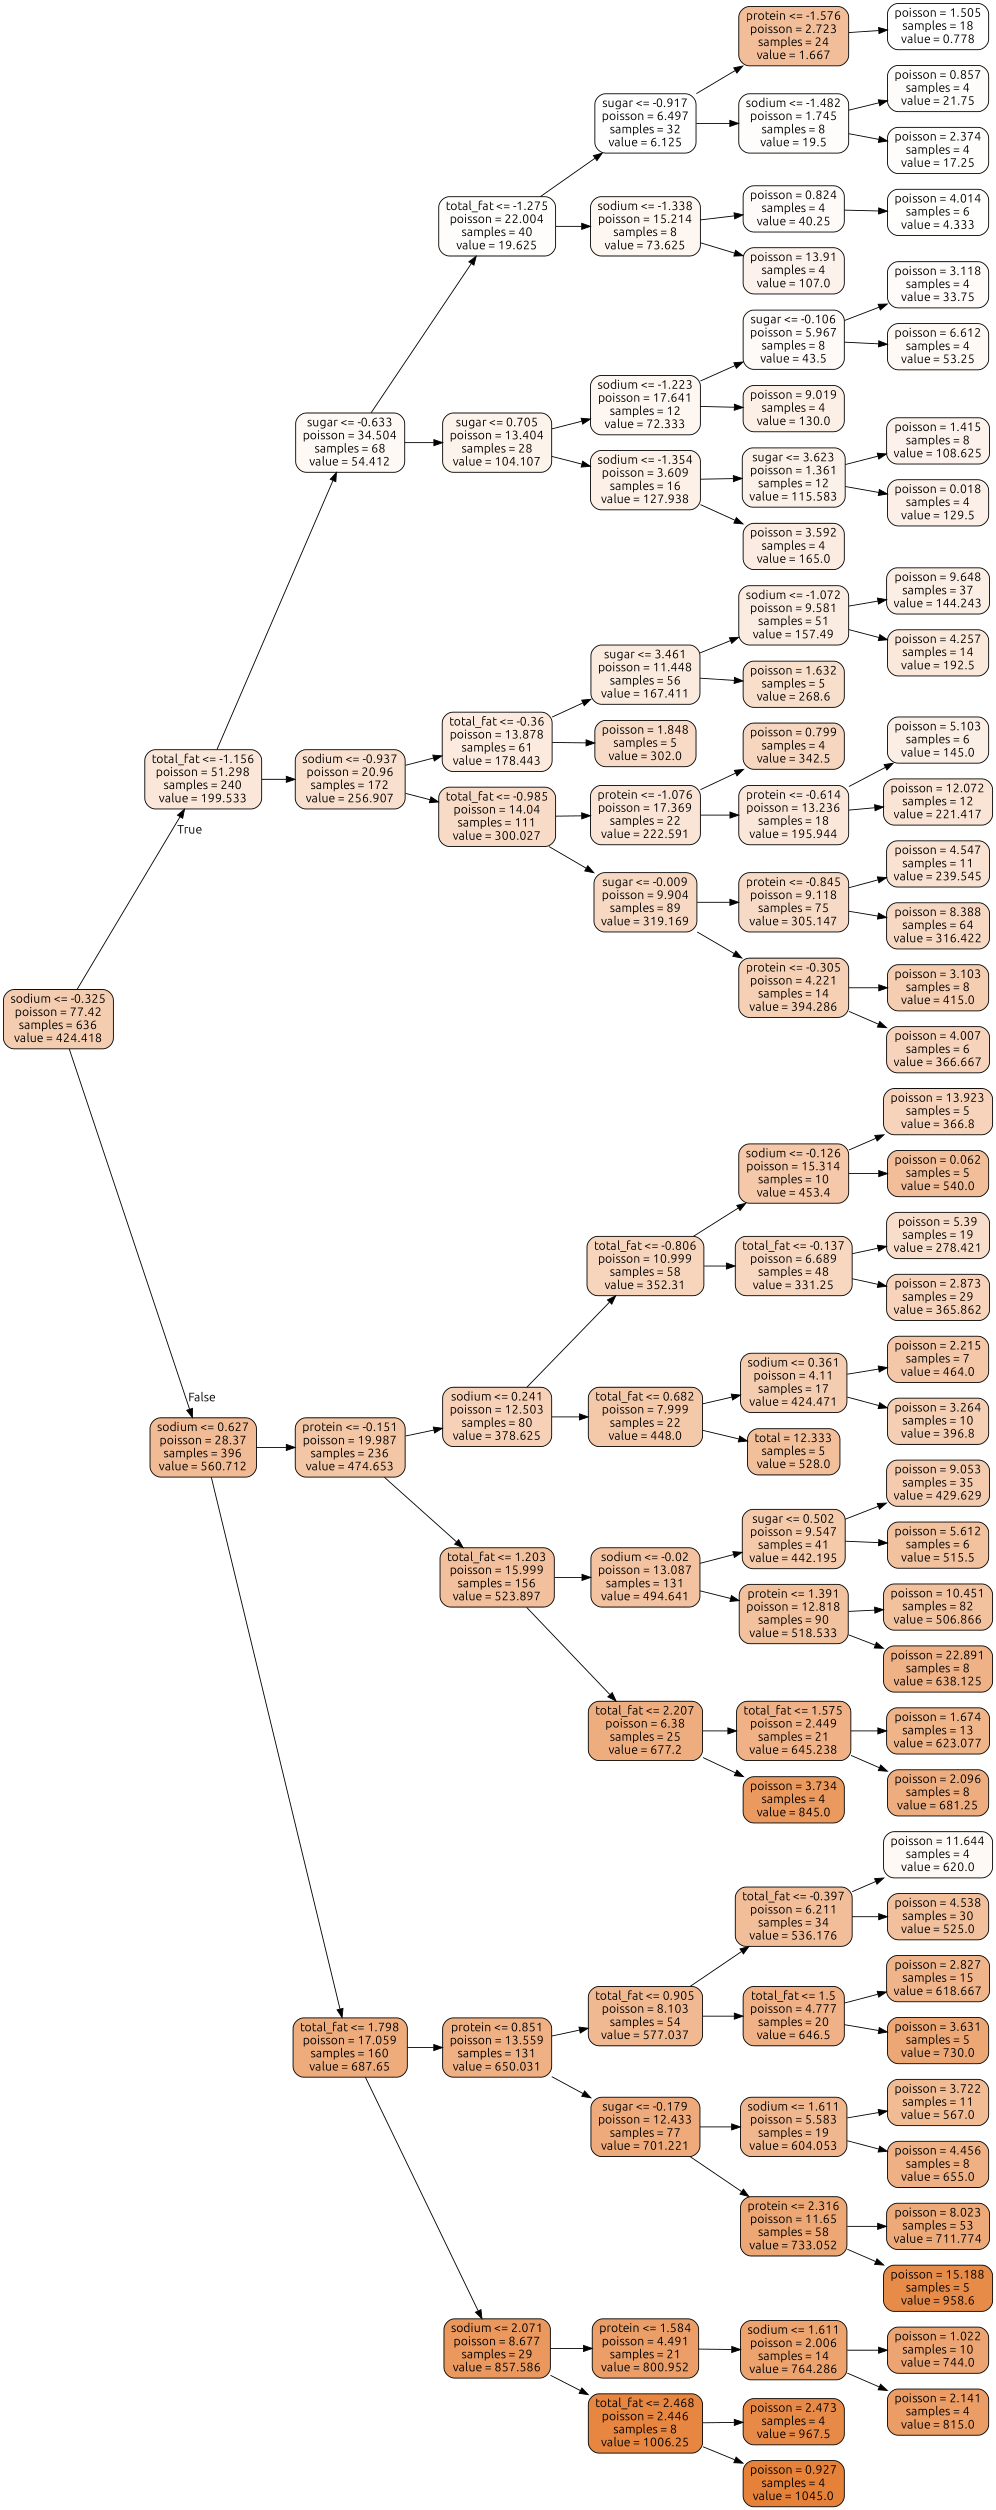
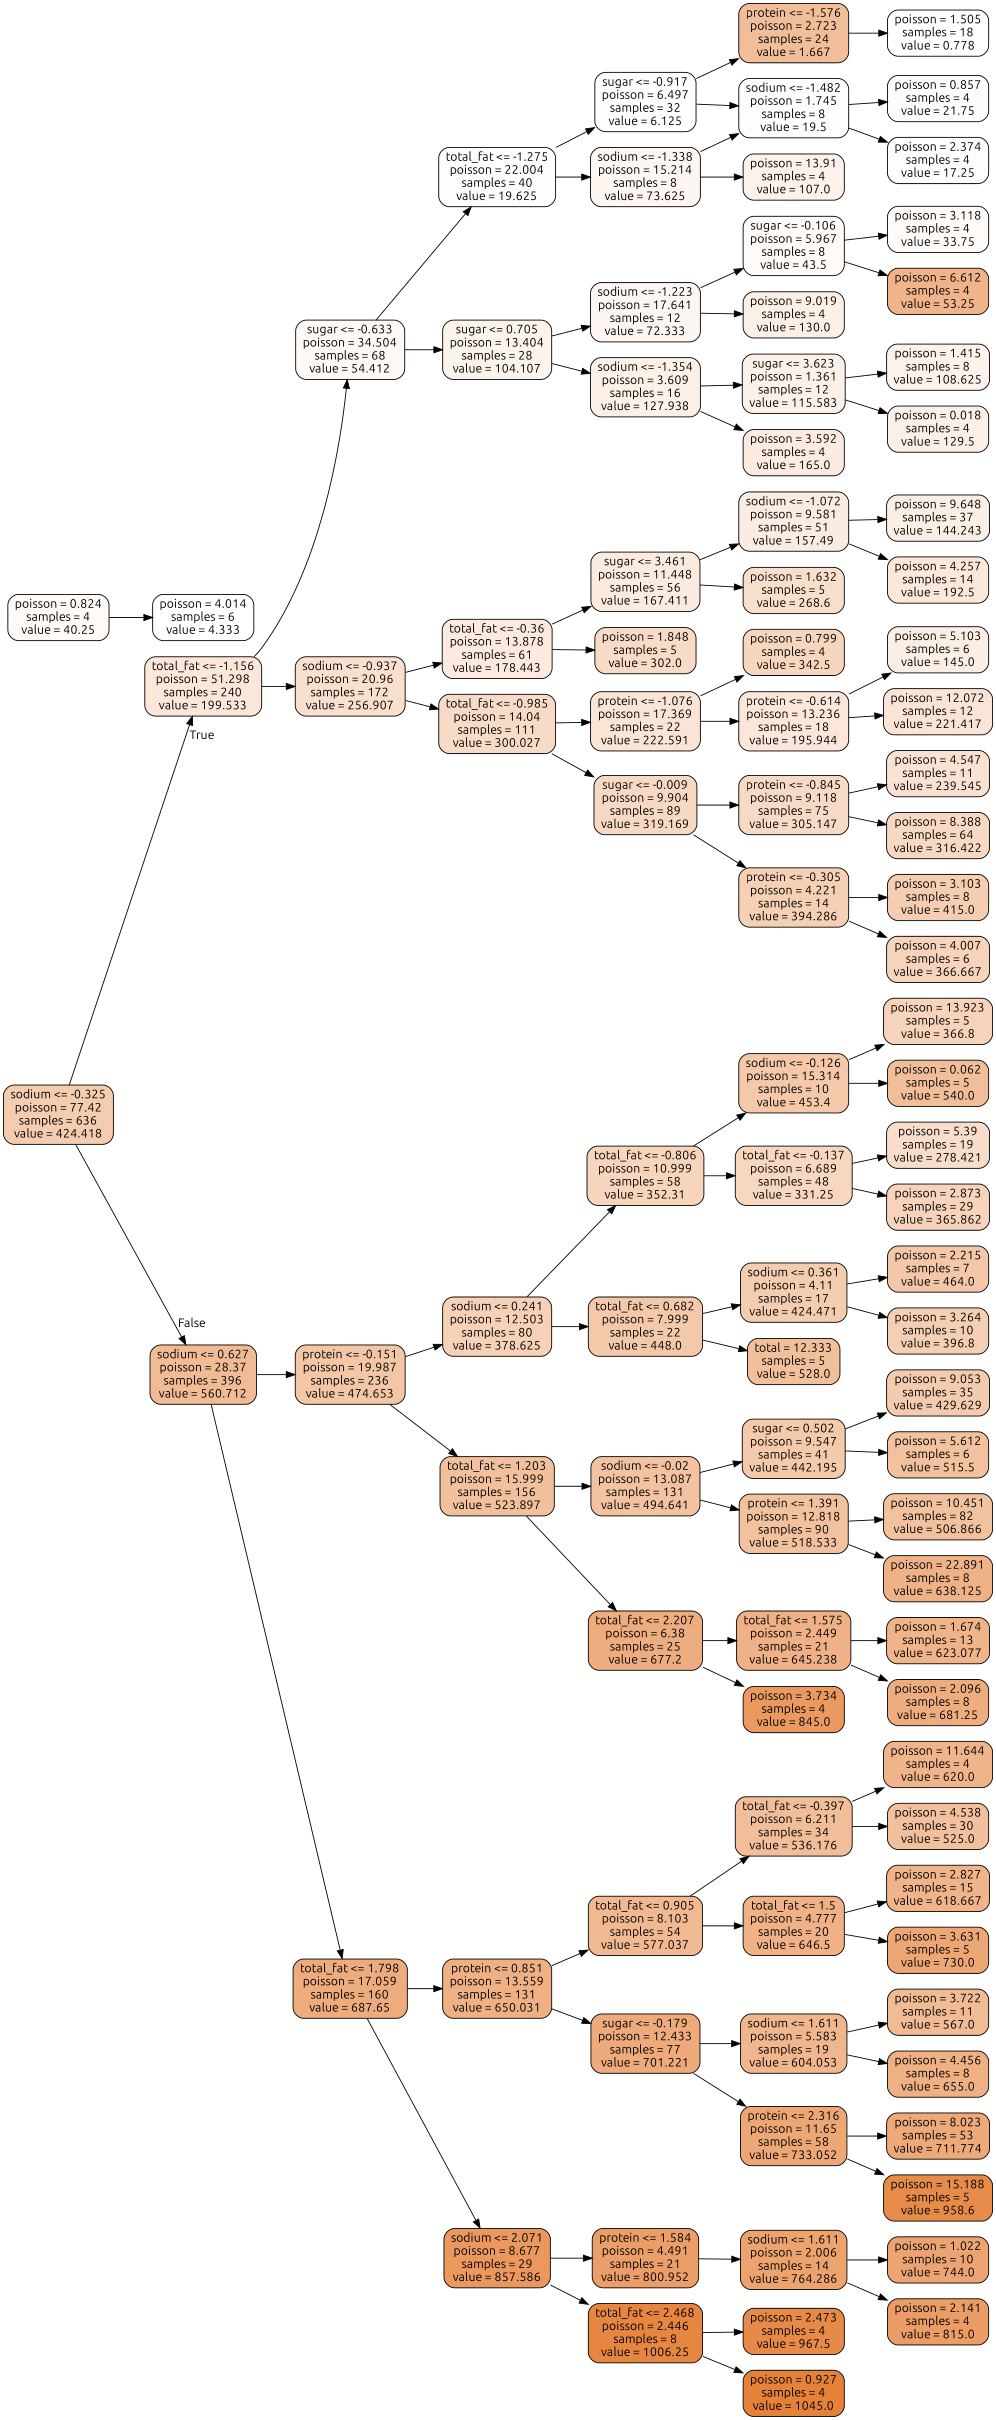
  digraph {
    fontname=Ubuntu
    rankdir=LR
    node [color=black fillcolor="#f2be99" fontname=Ubuntu shape=box style="filled, rounded"]
    edge [fontname=Ubuntu]
    n1 [fillcolor="#f4ccaf" label="sodium <= -0.325\npoisson = 77.42\nsamples = 636\nvalue = 424.418"]
    n2 [fillcolor="#fae7d9" label="total_fat <= -1.156\npoisson = 51.298\nsamples = 240\nvalue = 199.533"]
    n3 [fillcolor="#f1bb95" label="sodium <= 0.627\npoisson = 28.37\nsamples = 396\nvalue = 560.712"]
    n4 [fillcolor="#fef9f5" label="sugar <= -0.633\npoisson = 34.504\nsamples = 68\nvalue = 54.412"]
    n5 [fillcolor="#f9e0ce" label="sodium <= -0.937\npoisson = 20.96\nsamples = 172\nvalue = 256.907"]
    n6 [fillcolor="#f3c6a5" label="protein <= -0.151\npoisson = 19.987\nsamples = 236\nvalue = 474.653"]
    n7 [fillcolor="#eeac7d" label="total_fat <= 1.798\npoisson = 17.059\nsamples = 160\nvalue = 687.65"]
    n8 [fillcolor="#fffdfb" label="total_fat <= -1.275\npoisson = 22.004\nsamples = 40\nvalue = 19.625"]
    n9 [fillcolor="#fcf3eb" label="sugar <= 0.705\npoisson = 13.404\nsamples = 28\nvalue = 104.107"]
    n10 [fillcolor="#fbeadd" label="total_fat <= -0.36\npoisson = 13.878\nsamples = 61\nvalue = 178.443"]
    n11 [fillcolor="#f8dbc6" label="total_fat <= -0.985\npoisson = 14.04\nsamples = 111\nvalue = 300.027"]
    n12 [fillcolor="#fffefe" label="sugar <= -0.917\npoisson = 6.497\nsamples = 32\nvalue = 6.125"]
    n13 [fillcolor="#fdf6f1" label="sodium <= -1.338\npoisson = 15.214\nsamples = 8\nvalue = 73.625"]
    n14 [fillcolor="#fdf6f1" label="sodium <= -1.223\npoisson = 17.641\nsamples = 12\nvalue = 72.333"]
    n15 [fillcolor="#fcf0e7" label="sodium <= -1.354\npoisson = 3.609\nsamples = 16\nvalue = 127.938"]
    n16 [label="protein <= -1.576\npoisson = 2.723\nsamples = 24\nvalue = 1.667"]
    n17 [fillcolor="#fffdfb" label="sodium <= -1.482\npoisson = 1.745\nsamples = 8\nvalue = 19.5"]
    n18 [fillcolor="#fefaf8" label="poisson = 0.824\nsamples = 4\nvalue = 40.25"]
    n19 [fillcolor="#fcf2eb" label="poisson = 13.91\nsamples = 4\nvalue = 107.0"]
    n20 [fillcolor="#ffffff" label="poisson = 1.505\nsamples = 18\nvalue = 0.778"]
    n21 [fillcolor="#fefcfb" label="poisson = 0.857\nsamples = 4\nvalue = 21.75"]
    n22 [fillcolor="#fffdfc" label="poisson = 2.374\nsamples = 4\nvalue = 17.25"]
    n23 [fillcolor="#fffffe" label="poisson = 4.014\nsamples = 6\nvalue = 4.333"]
    n24 [fillcolor="#fefaf7" label="sugar <= -0.106\npoisson = 5.967\nsamples = 8\nvalue = 43.5"]
    n25 [fillcolor="#fcefe6" label="poisson = 9.019\nsamples = 4\nvalue = 130.0"]
    n26 [fillcolor="#fcf1e9" label="sugar <= 3.623\npoisson = 1.361\nsamples = 12\nvalue = 115.583"]
    n27 [fillcolor="#fbebe0" label="poisson = 3.592\nsamples = 4\nvalue = 165.0"]
    n28 [fillcolor="#fefbf9" label="poisson = 3.118\nsamples = 4\nvalue = 33.75"]
-   n29 [fillcolor="#fef9f5" label="poisson = 6.612\nsamples = 4\nvalue = 53.25"]
+   n29 [fillcolor="#f0b48a" label="poisson = 6.612\nsamples = 4\nvalue = 53.25"]
    n30 [fillcolor="#fcf2eb" label="poisson = 1.415\nsamples = 8\nvalue = 108.625"]
    n31 [fillcolor="#fcefe7" label="poisson = 0.018\nsamples = 4\nvalue = 129.5"]
    n32 [fillcolor="#fbebdf" label="sugar <= 3.461\npoisson = 11.448\nsamples = 56\nvalue = 167.411"]
    n33 [fillcolor="#f7dbc6" label="poisson = 1.848\nsamples = 5\nvalue = 302.0"]
    n34 [fillcolor="#f9e4d5" label="protein <= -1.076\npoisson = 17.369\nsamples = 22\nvalue = 222.591"]
    n35 [fillcolor="#f7d9c3" label="sugar <= -0.009\npoisson = 9.904\nsamples = 89\nvalue = 319.169"]
    n36 [fillcolor="#fbece1" label="sodium <= -1.072\npoisson = 9.581\nsamples = 51\nvalue = 157.49"]
    n37 [fillcolor="#f8dfcc" label="poisson = 1.632\nsamples = 5\nvalue = 268.6"]
    n38 [fillcolor="#fbeee4" label="poisson = 9.648\nsamples = 37\nvalue = 144.243"]
    n39 [fillcolor="#fae8db" label="poisson = 4.257\nsamples = 14\nvalue = 192.5"]
    n40 [fillcolor="#f6d6be" label="poisson = 0.799\nsamples = 4\nvalue = 342.5"]
    n41 [fillcolor="#fae7da" label="protein <= -0.614\npoisson = 13.236\nsamples = 18\nvalue = 195.944"]
    n42 [fillcolor="#f7dac5" label="protein <= -0.845\npoisson = 9.118\nsamples = 75\nvalue = 305.147"]
    n43 [fillcolor="#f5d0b4" label="protein <= -0.305\npoisson = 4.221\nsamples = 14\nvalue = 394.286"]
    n44 [fillcolor="#fbeee4" label="poisson = 5.103\nsamples = 6\nvalue = 145.0"]
    n45 [fillcolor="#fae4d5" label="poisson = 12.072\nsamples = 12\nvalue = 221.417"]
    n46 [fillcolor="#f9e2d2" label="poisson = 4.547\nsamples = 11\nvalue = 239.545"]
    n47 [fillcolor="#f7d9c3" label="poisson = 8.388\nsamples = 64\nvalue = 316.422"]
    n48 [fillcolor="#f5cdb0" label="poisson = 3.103\nsamples = 8\nvalue = 415.0"]
    n49 [fillcolor="#f6d3ba" label="poisson = 4.007\nsamples = 6\nvalue = 366.667"]
    n50 [fillcolor="#f6d1b7" label="sodium <= 0.241\npoisson = 12.503\nsamples = 80\nvalue = 378.625"]
    n51 [fillcolor="#f2c09c" label="total_fat <= 1.203\npoisson = 15.999\nsamples = 156\nvalue = 523.897"]
    n52 [fillcolor="#efb184" label="protein <= 0.851\npoisson = 13.559\nsamples = 131\nvalue = 650.031"]
    n53 [fillcolor="#ea985d" label="sodium <= 2.071\npoisson = 8.677\nsamples = 29\nvalue = 857.586"]
    n54 [fillcolor="#f6d5bc" label="total_fat <= -0.806\npoisson = 10.999\nsamples = 58\nvalue = 352.31"]
    n55 [fillcolor="#f4c9aa" label="total_fat <= 0.682\npoisson = 7.999\nsamples = 22\nvalue = 448.0"]
    n56 [fillcolor="#f3c3a1" label="sodium <= -0.02\npoisson = 13.087\nsamples = 131\nvalue = 494.641"]
    n57 [fillcolor="#eead7f" label="total_fat <= 2.207\npoisson = 6.38\nsamples = 25\nvalue = 677.2"]
    n58 [fillcolor="#f4c8a9" label="sodium <= -0.126\npoisson = 15.314\nsamples = 10\nvalue = 453.4"]
    n59 [fillcolor="#f7d7c0" label="total_fat <= -0.137\npoisson = 6.689\nsamples = 48\nvalue = 331.25"]
    n60 [fillcolor="#f4ccaf" label="sodium <= 0.361\npoisson = 4.11\nsamples = 17\nvalue = 424.471"]
    n61 [fillcolor="#f2bf9b" label="total = 12.333\nsamples = 5\nvalue = 528.0"]
    n62 [fillcolor="#f6d3ba" label="poisson = 13.923\nsamples = 5\nvalue = 366.8"]
    n63 [label="poisson = 0.062\nsamples = 5\nvalue = 540.0"]
    n64 [fillcolor="#f8ddca" label="poisson = 5.39\nsamples = 19\nvalue = 278.421"]
    n65 [fillcolor="#f6d3ba" label="poisson = 2.873\nsamples = 29\nvalue = 365.862"]
    n66 [fillcolor="#f3c7a7" label="poisson = 2.215\nsamples = 7\nvalue = 464.0"]
    n67 [fillcolor="#f5cfb4" label="poisson = 3.264\nsamples = 10\nvalue = 396.8"]
    n68 [fillcolor="#f4caab" label="sugar <= 0.502\npoisson = 9.547\nsamples = 41\nvalue = 442.195"]
    n69 [fillcolor="#f2c19d" label="protein <= 1.391\npoisson = 12.818\nsamples = 90\nvalue = 518.533"]
    n70 [fillcolor="#efb185" label="total_fat <= 1.575\npoisson = 2.449\nsamples = 21\nvalue = 645.238"]
    n71 [fillcolor="#ea995f" label="poisson = 3.734\nsamples = 4\nvalue = 845.0"]
    n72 [fillcolor="#f4cbae" label="poisson = 9.053\nsamples = 35\nvalue = 429.629"]
    n73 [fillcolor="#f2c19d" label="poisson = 5.612\nsamples = 6\nvalue = 515.5"]
    n74 [fillcolor="#f2c29f" label="poisson = 10.451\nsamples = 82\nvalue = 506.866"]
    n75 [fillcolor="#efb286" label="poisson = 22.891\nsamples = 8\nvalue = 638.125"]
    n76 [fillcolor="#f0b489" label="poisson = 1.674\nsamples = 13\nvalue = 623.077"]
    n77 [fillcolor="#eead7e" label="poisson = 2.096\nsamples = 8\nvalue = 681.25"]
    n78 [fillcolor="#f1b992" label="total_fat <= 0.905\npoisson = 8.103\nsamples = 54\nvalue = 577.037"]
    n79 [fillcolor="#eeaa7a" label="sugar <= -0.179\npoisson = 12.433\nsamples = 77\nvalue = 701.221"]
    n80 [fillcolor="#eb9e67" label="protein <= 1.584\npoisson = 4.491\nsamples = 21\nvalue = 800.952"]
    n81 [fillcolor="#e68640" label="total_fat <= 2.468\npoisson = 2.446\nsamples = 8\nvalue = 1006.25"]
    n82 [label="total_fat <= -0.397\npoisson = 6.211\nsamples = 34\nvalue = 536.176"]
    n83 [fillcolor="#efb185" label="total_fat <= 1.5\npoisson = 4.777\nsamples = 20\nvalue = 646.5"]
    n84 [fillcolor="#f0b68d" label="sodium <= 1.611\npoisson = 5.583\nsamples = 19\nvalue = 604.053"]
    n85 [fillcolor="#eda774" label="protein <= 2.316\npoisson = 11.65\nsamples = 58\nvalue = 733.052"]
-   n86 [fillcolor="#fef9f5" label="poisson = 11.644\nsamples = 4\nvalue = 620.0"]
+   n86 [fillcolor="#f0b48a" label="poisson = 11.644\nsamples = 4\nvalue = 620.0"]
    n87 [fillcolor="#f2c09c" label="poisson = 4.538\nsamples = 30\nvalue = 525.0"]
    n88 [fillcolor="#f0b48a" label="poisson = 2.827\nsamples = 15\nvalue = 618.667"]
    n89 [fillcolor="#eda775" label="poisson = 3.631\nsamples = 5\nvalue = 730.0"]
    n90 [fillcolor="#f1bb94" label="poisson = 3.722\nsamples = 11\nvalue = 567.0"]
    n91 [fillcolor="#efb083" label="poisson = 4.456\nsamples = 8\nvalue = 655.0"]
    n92 [fillcolor="#eda978" label="poisson = 8.023\nsamples = 53\nvalue = 711.774"]
    n93 [fillcolor="#e78b49" label="poisson = 15.188\nsamples = 5\nvalue = 958.6"]
    n94 [fillcolor="#eca36e" label="sodium <= 1.611\npoisson = 2.006\nsamples = 14\nvalue = 764.286"]
    n95 [fillcolor="#e78a48" label="poisson = 2.473\nsamples = 4\nvalue = 967.5"]
    n96 [fillcolor="#e58139" label="poisson = 0.927\nsamples = 4\nvalue = 1045.0"]
    n97 [fillcolor="#eca572" label="poisson = 1.022\nsamples = 10\nvalue = 744.0"]
    n98 [fillcolor="#eb9d65" label="poisson = 2.141\nsamples = 4\nvalue = 815.0"]
    n1 -> n2 [headlabel=True labelangle=45 labeldistance=2.5]
    n1 -> n3 [headlabel=False labelangle=-45 labeldistance=2.5]
    n2 -> n4
    n2 -> n5
    n3 -> n6
    n3 -> n7
    n4 -> n8
    n4 -> n9
    n5 -> n10
    n5 -> n11
    n6 -> n50
    n6 -> n51
    n7 -> n52
    n7 -> n53
    n8 -> n12
    n8 -> n13
    n9 -> n14
    n9 -> n15
    n10 -> n32
    n10 -> n33
    n11 -> n34
    n11 -> n35
    n12 -> n16
    n12 -> n17
-   n13 -> n18
+   n13 -> n17
    n13 -> n19
    n14 -> n24
    n14 -> n25
    n15 -> n26
    n15 -> n27
    n16 -> n20
    n17 -> n21
    n17 -> n22
    n18 -> n23
    n24 -> n28
    n24 -> n29
    n26 -> n30
    n26 -> n31
    n32 -> n36
    n32 -> n37
    n34 -> n40
    n34 -> n41
    n35 -> n42
    n35 -> n43
    n36 -> n38
    n36 -> n39
    n41 -> n44
    n41 -> n45
    n42 -> n46
    n42 -> n47
    n43 -> n48
    n43 -> n49
    n50 -> n54
    n50 -> n55
    n51 -> n56
    n51 -> n57
    n52 -> n78
    n52 -> n79
    n53 -> n80
    n53 -> n81
    n54 -> n58
    n54 -> n59
    n55 -> n60
    n55 -> n61
    n56 -> n68
    n56 -> n69
    n57 -> n70
    n57 -> n71
    n58 -> n62
    n58 -> n63
    n59 -> n64
    n59 -> n65
    n60 -> n66
    n60 -> n67
    n68 -> n72
    n68 -> n73
    n69 -> n74
    n69 -> n75
    n70 -> n76
    n70 -> n77
    n78 -> n82
    n78 -> n83
    n79 -> n84
    n79 -> n85
    n80 -> n94
    n81 -> n95
    n81 -> n96
    n82 -> n86
    n82 -> n87
    n83 -> n88
    n83 -> n89
    n84 -> n90
    n84 -> n91
    n85 -> n92
    n85 -> n93
    n94 -> n97
    n94 -> n98
  }
